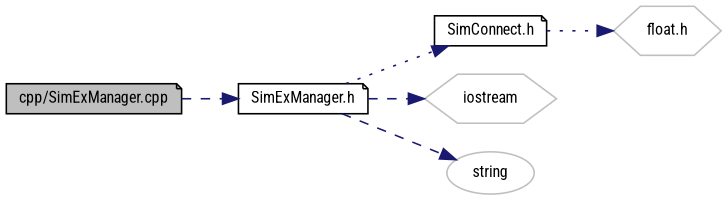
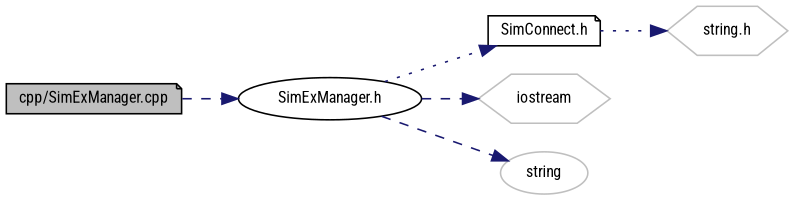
  digraph {
    fontname="Roboto Condensed"
    rankdir=LR
    node [color=black fontname="Roboto Condensed" fontsize=10 shape=note]
    edge [color=midnightblue fontname="Roboto Condensed" fontsize=10 labelfontname=FreeSans labelfontsize=10 style=dashed]
    n1 [fillcolor=grey75 fontcolor=black height=0.2 label="cpp/SimExManager.cpp" style=filled width=0.4]
-   n2 [height=0.2 label="SimExManager.h" width=0.4]
+   n2 [height=0.2 label="SimExManager.h" shape=ellipse width=0.4]
    n3 [height=0.2 label="SimConnect.h" width=0.4]
    n4 [color=grey75 height=0.2 label=iostream shape=hexagon width=0.4]
    n5 [color=grey75 height=0.2 label=string shape=ellipse width=0.4]
-   n6 [color=grey75 height=0.2 label="float.h" shape=hexagon width=0.4]
+   n6 [color=grey75 height=0.2 label="string.h" shape=hexagon width=0.4]
    n1 -> n2
    n2 -> n3 [style=dotted]
    n2 -> n4
    n2 -> n5
    n3 -> n6 [style=dotted]
  }
